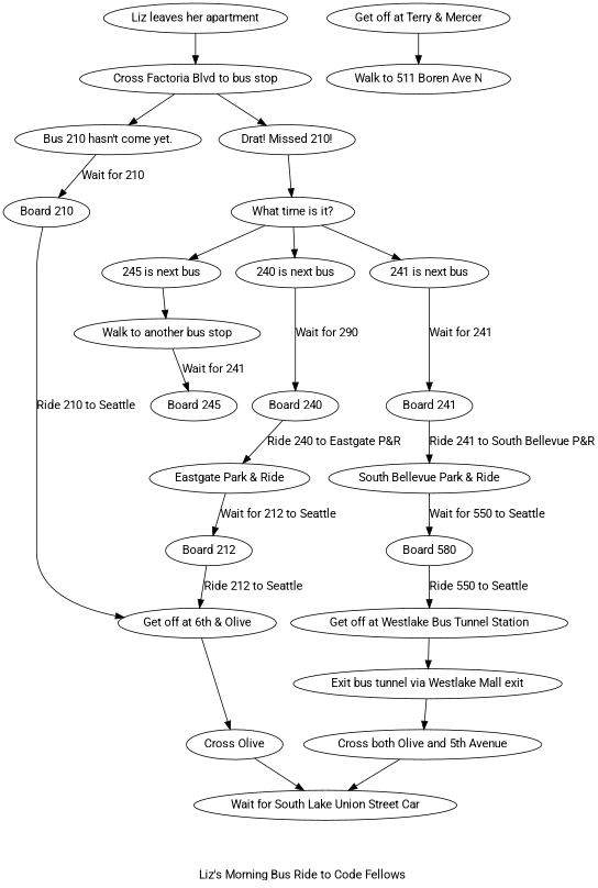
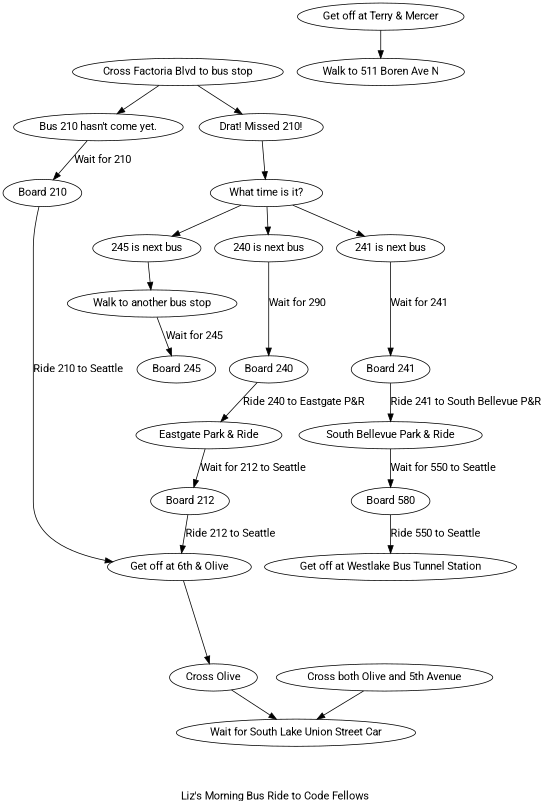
  digraph {
    fontname=Roboto
    label="\n  Liz's Morning Bus Ride to Code Fellows"
    node [fontname=Roboto]
    edge [fontname=Roboto]
    n1 [label="Bus 210 hasn't come yet."]
    n2 [label="Drat! Missed 210!"]
    n3 [label="Board 210"]
    n4 [label="What time is it?"]
    n5 [label="245 is next bus"]
    n6 [label="240 is next bus"]
    n7 [label="241 is next bus"]
    n8 [label="Board 245"]
    n9 [label="Board 240"]
    n10 [label="Board 241"]
    n11 [label="Get off at 6th & Olive"]
    n12 [label="Get off at Westlake Bus Tunnel Station"]
    n13 [label="Cross Olive"]
    n14 [label="Cross both Olive and 5th Avenue"]
    n15 [label="Walk to another bus stop"]
    n16 [label="Eastgate Park & Ride"]
    n17 [label="South Bellevue Park & Ride"]
-   n18 [label="Exit bus tunnel via Westlake Mall exit"]
    n19 [label="Wait for South Lake Union Street Car"]
-   n20 [label="Liz leaves her apartment"]
    n21 [label="Cross Factoria Blvd to bus stop"]
    n22 [label="Get off at Terry & Mercer"]
    n23 [label="Walk to 511 Boren Ave N"]
    n24 [label="Board 212"]
    n25 [label="Board 580"]
    subgraph sub_1 {
      rank=same
      n1
      n2
    }
    subgraph sub_2 {
      rank=same
      n3
      n4
    }
    subgraph sub_3 {
      rank=same
      n5
      n6
      n7
    }
    subgraph sub_4 {
      rank=same
      n8
      n9
      n10
    }
    subgraph sub_5 {
      rank=same
      n11
      n12
    }
    subgraph sub_6 {
      rank=same
      n13
      n14
    }
    n1 -> n3 [label="Wait for 210"]
    n2 -> n4
    n3 -> n11 [label="Ride 210 to Seattle"]
    n4 -> n5
    n4 -> n6
    n4 -> n7
    n5 -> n15
    n6 -> n9 [label="Wait for 290"]
    n7 -> n10 [label="Wait for 241"]
    n9 -> n16 [label="Ride 240 to Eastgate P&R"]
    n10 -> n17 [label="Ride 241 to South Bellevue P&R"]
    n11 -> n13
-   n12 -> n18
    n13 -> n19
    n14 -> n19
-   n15 -> n8 [label="Wait for 241"]
+   n15 -> n8 [label="Wait for 245"]
    n16 -> n24 [label="Wait for 212 to Seattle"]
    n17 -> n25 [label="Wait for 550 to Seattle"]
-   n18 -> n14
-   n20 -> n21
    n21 -> n1
    n21 -> n2
    n22 -> n23
    n24 -> n11 [label="Ride 212 to Seattle"]
    n25 -> n12 [label="Ride 550 to Seattle"]
  }
